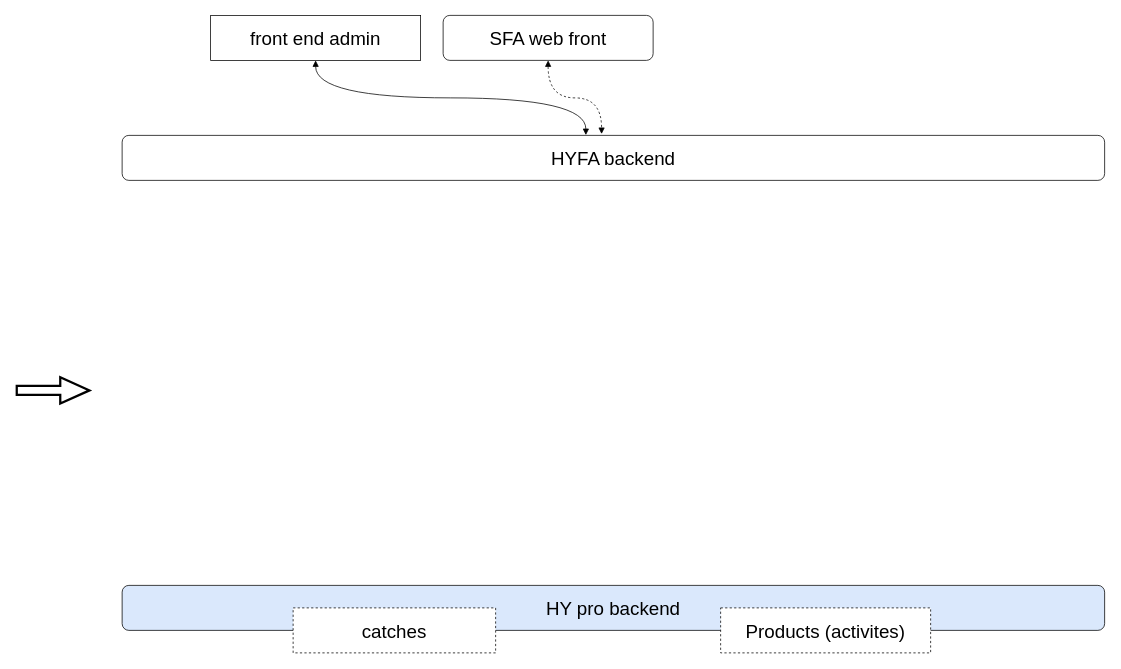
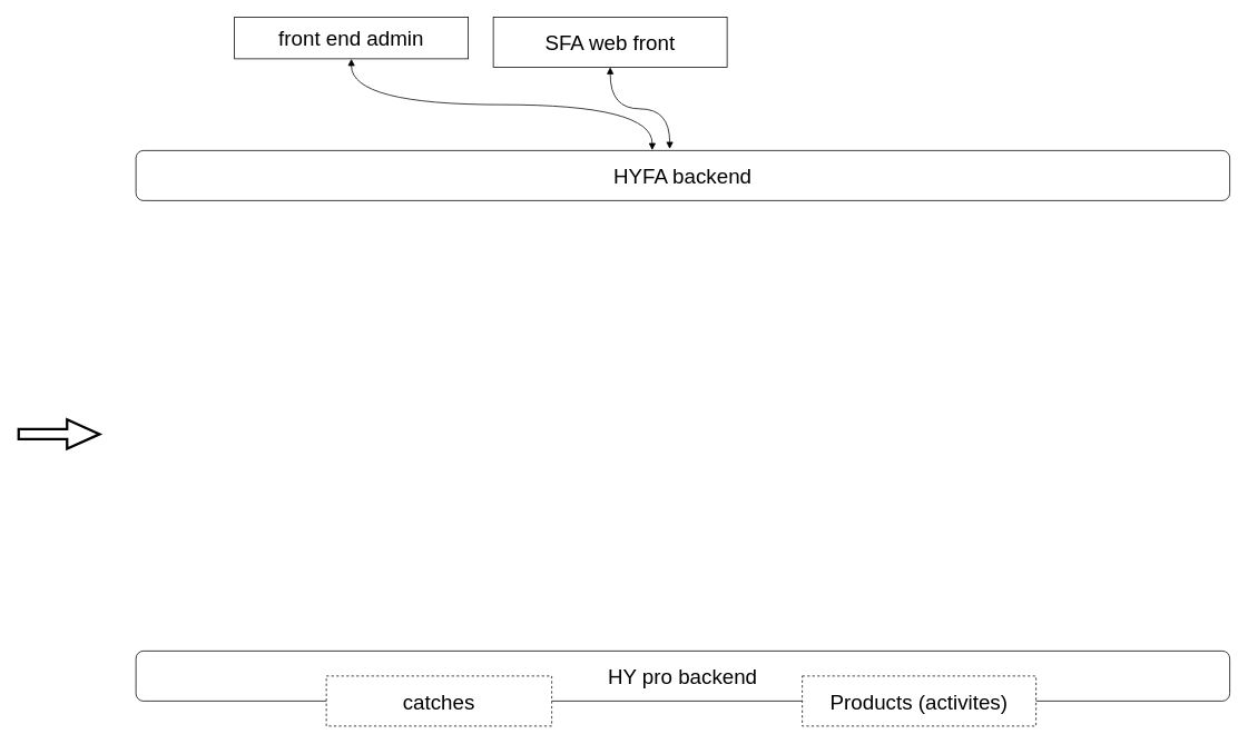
  <mxCell id="0" />
  <mxCell id="1" parent="0" />
  <mxCell id="2" value="&lt;font style=&quot;font-size: 25px&quot;&gt;HYFA backend&lt;br&gt;&lt;/font&gt;" style="rounded=1;whiteSpace=wrap;html=1;" vertex="1" parent="1"><mxGeometry x="162" y="180" width="1310" height="60" as="geometry" /></mxCell>
  <mxCell id="3" style="edgeStyle=orthogonalEdgeStyle;rounded=0;orthogonalLoop=1;jettySize=auto;html=1;entryX=0.472;entryY=-0.007;entryDx=0;entryDy=0;fontSize=25;endArrow=block;startArrow=block;curved=1;entryPerimeter=0;" edge="1" parent="1" source="4" target="2"><mxGeometry relative="1" as="geometry" /></mxCell>
- <mxCell id="4" value="front end admin" style="rounded=0;whiteSpace=wrap;html=1;fontSize=25;" vertex="1" parent="1"><mxGeometry x="280" y="20" width="280" height="60" as="geometry" /></mxCell>
- <mxCell id="5" value="SFA web front" style="whiteSpace=wrap;html=1;fontSize=25;rounded=1;" vertex="1" parent="1"><mxGeometry x="590" y="20" width="280" height="60" as="geometry" /></mxCell>
- <mxCell id="6" style="edgeStyle=orthogonalEdgeStyle;rounded=0;orthogonalLoop=1;jettySize=auto;html=1;fontSize=25;endArrow=block;startArrow=block;curved=1;exitX=0.5;exitY=1;exitDx=0;exitDy=0;entryX=0.488;entryY=-0.031;entryDx=0;entryDy=0;entryPerimeter=0;dashed=1;" edge="1" parent="1" source="5" target="2"><mxGeometry relative="1" as="geometry"><mxPoint x="420" y="170" as="sourcePoint" /><mxPoint x="499.5" y="250" as="targetPoint" /></mxGeometry></mxCell>
- <mxCell id="7" value="&lt;font style=&quot;font-size: 25px&quot;&gt;HY pro backend&lt;br&gt;&lt;/font&gt;" style="rounded=1;whiteSpace=wrap;html=1;fillColor=#dae8fc;" vertex="1" parent="1"><mxGeometry x="162" y="780" width="1310" height="60" as="geometry" /></mxCell>
+ <mxCell id="4" value="front end admin" style="rounded=0;whiteSpace=wrap;html=1;fontSize=25;" vertex="1" parent="1"><mxGeometry x="280" y="20" width="280" height="50" as="geometry" /></mxCell>
+ <mxCell id="5" value="SFA web front" style="rounded=0;whiteSpace=wrap;html=1;fontSize=25;" vertex="1" parent="1"><mxGeometry x="590" y="20" width="280" height="60" as="geometry" /></mxCell>
+ <mxCell id="6" style="edgeStyle=orthogonalEdgeStyle;rounded=0;orthogonalLoop=1;jettySize=auto;html=1;fontSize=25;endArrow=block;startArrow=block;curved=1;exitX=0.5;exitY=1;exitDx=0;exitDy=0;entryX=0.488;entryY=-0.031;entryDx=0;entryDy=0;entryPerimeter=0;" edge="1" parent="1" source="5" target="2"><mxGeometry relative="1" as="geometry"><mxPoint x="420" y="170" as="sourcePoint" /><mxPoint x="499.5" y="250" as="targetPoint" /></mxGeometry></mxCell>
+ <mxCell id="7" value="&lt;font style=&quot;font-size: 25px&quot;&gt;HY pro backend&lt;br&gt;&lt;/font&gt;" style="rounded=1;whiteSpace=wrap;html=1;" vertex="1" parent="1"><mxGeometry x="162" y="780" width="1310" height="60" as="geometry" /></mxCell>
  <mxCell id="8" value="catches" style="rounded=0;whiteSpace=wrap;html=1;fontSize=25;dashed=1;" vertex="1" parent="1"><mxGeometry x="390" y="810" width="270" height="60" as="geometry" /></mxCell>
  <mxCell id="9" value="Products (activites)" style="rounded=0;whiteSpace=wrap;html=1;fontSize=25;dashed=1;" vertex="1" parent="1"><mxGeometry x="960" y="810" width="280" height="60" as="geometry" /></mxCell>
  <mxCell id="10" value="" style="shape=flexArrow;endArrow=classic;html=1;rounded=0;fontSize=25;curved=1;strokeWidth=3;endSize=12;startSize=12;" edge="1" parent="1"><mxGeometry width="50" height="50" relative="1" as="geometry"><mxPoint x="20" y="520" as="sourcePoint" /><mxPoint x="120" y="520" as="targetPoint" /></mxGeometry></mxCell>
